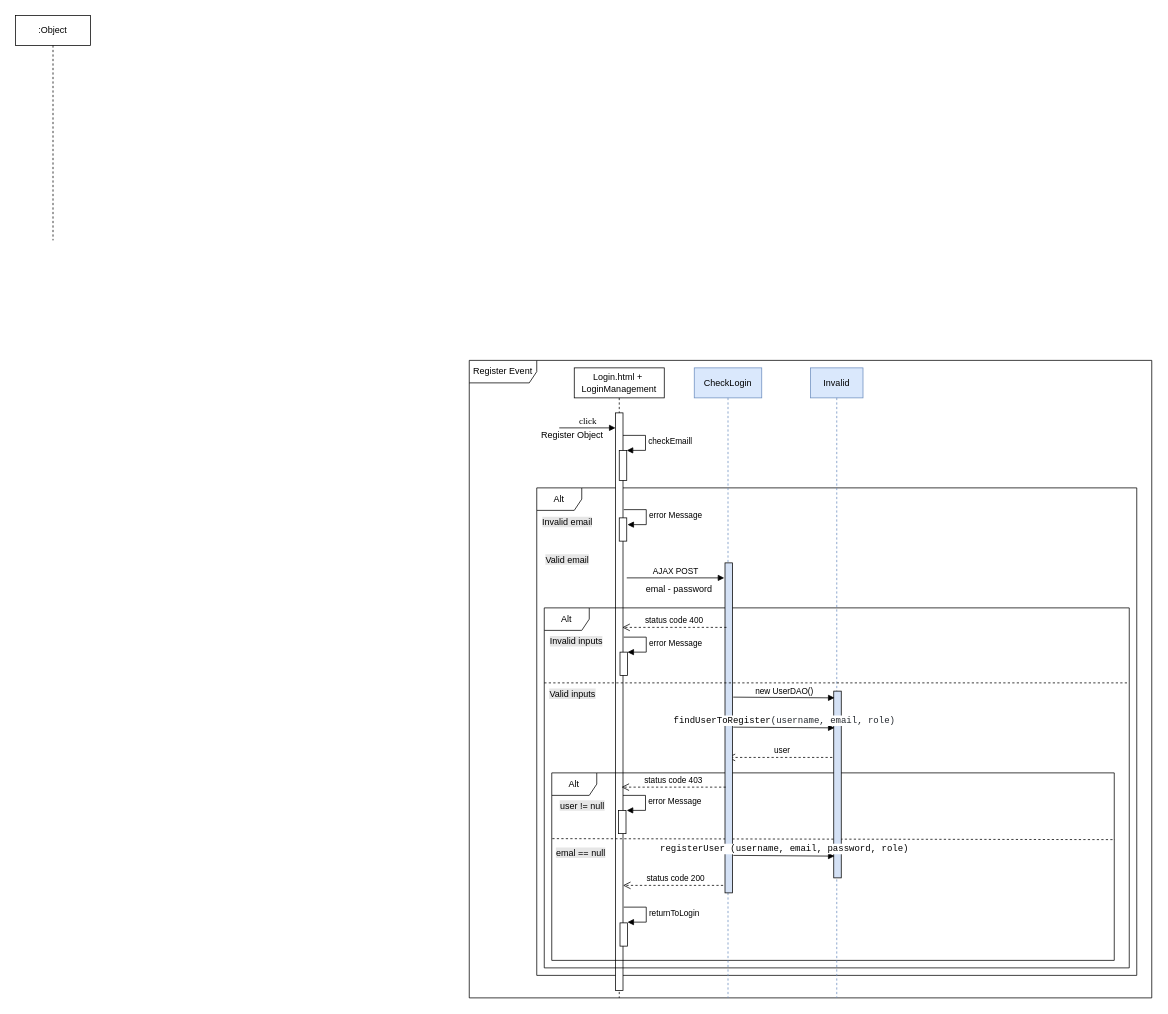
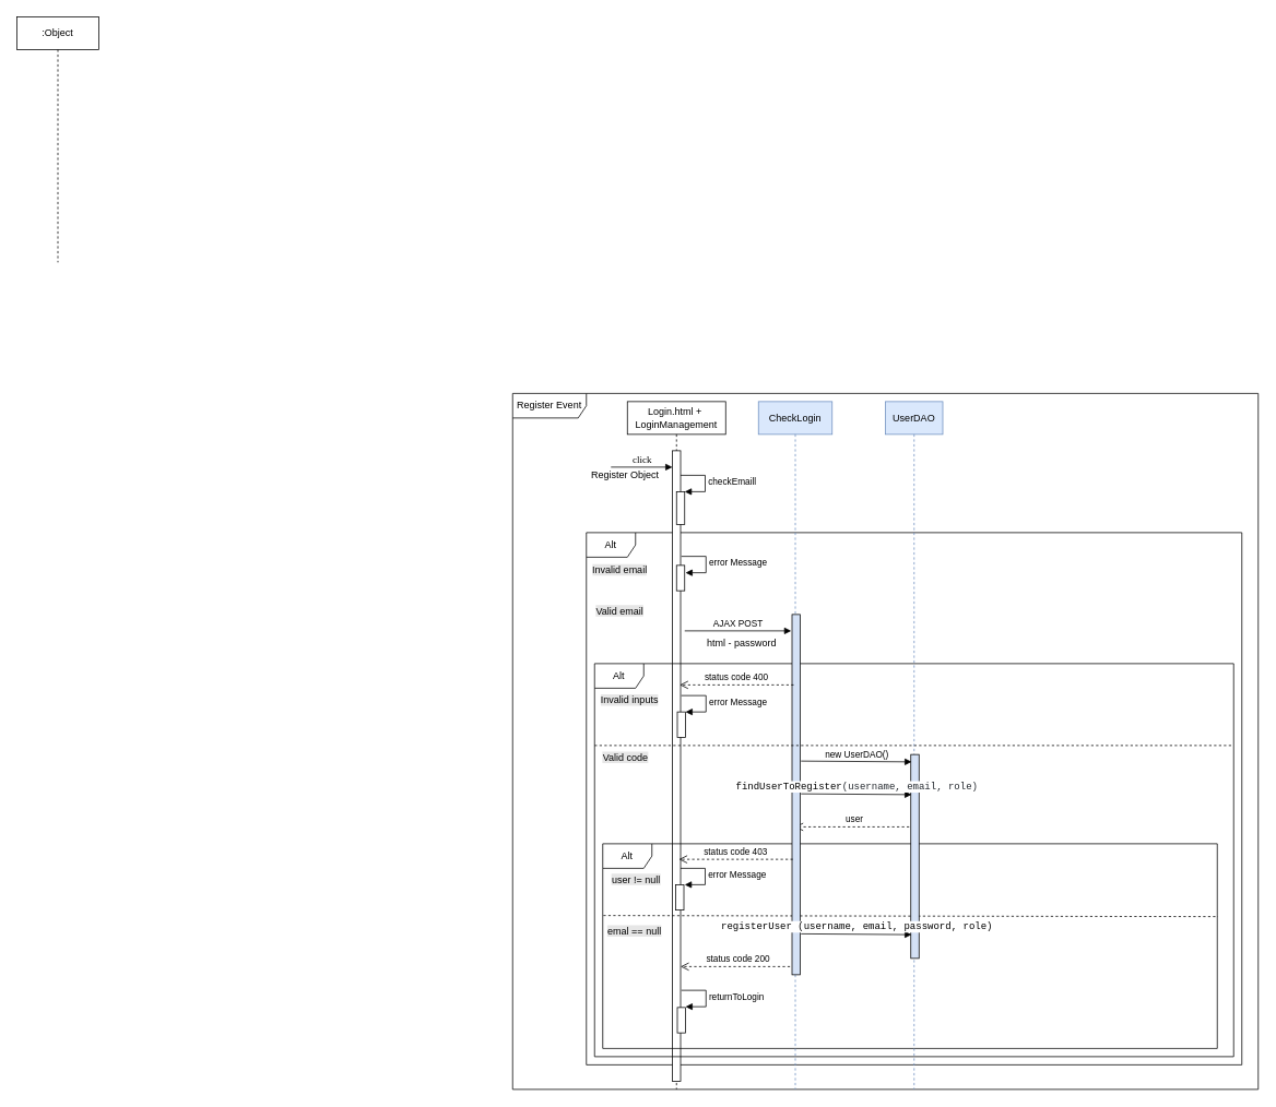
  <mxCell id="0" />
  <mxCell id="1" parent="0" />
  <mxCell id="2" value="Register Event" style="shape=umlFrame;whiteSpace=wrap;html=1;labelBackgroundColor=#FFFFFF;fillColor=#FFFFFF;width=90;height=30;" vertex="1" parent="1"><mxGeometry x="625" y="480" width="910" height="850" as="geometry" /></mxCell>
  <mxCell id="3" value="Login.html +&amp;nbsp;&lt;br&gt;LoginManagement" style="shape=umlLifeline;perimeter=lifelinePerimeter;whiteSpace=wrap;html=1;container=1;collapsible=0;recursiveResize=0;outlineConnect=0;" vertex="1" parent="1"><mxGeometry x="765" y="490" width="120" height="840" as="geometry" /></mxCell>
  <mxCell id="4" value="Alt" style="shape=umlFrame;whiteSpace=wrap;html=1;" vertex="1" parent="3"><mxGeometry x="-50" y="160" width="800" height="650" as="geometry" /></mxCell>
  <mxCell id="5" value="&lt;span style=&quot;color: rgba(0, 0, 0, 0); font-family: monospace; font-size: 0px; text-align: start;&quot;&gt;%3CmxGraphModel%3E%3Croot%3E%3CmxCell%20id%3D%220%22%2F%3E%3CmxCell%20id%3D%221%22%20parent%3D%220%22%2F%3E%3CmxCell%20id%3D%222%22%20value%3D%22%26lt%3Bspan%20style%3D%26quot%3Bbackground-color%3A%20rgb(230%2C%20230%2C%20230)%3B%26quot%3B%26gt%3BInvalid%20email%26lt%3B%2Fspan%26gt%3B%22%20style%3D%22text%3Bhtml%3D1%3BstrokeColor%3Dnone%3BfillColor%3Dnone%3Balign%3Dcenter%3BverticalAlign%3Dmiddle%3BwhiteSpace%3Dwrap%3Brounded%3D0%3B%22%20vertex%3D%221%22%20parent%3D%221%22%3E%3CmxGeometry%20x%3D%2246%22%20y%3D%22269%22%20width%3D%2270%22%20height%3D%2230%22%20as%3D%22geometry%22%2F%3E%3C%2FmxCell%3E%3C%2Froot%3E%3C%2FmxGraphModel%3E&lt;/span&gt;" style="html=1;points=[];perimeter=orthogonalPerimeter;" vertex="1" parent="3"><mxGeometry x="55" y="60" width="10" height="770" as="geometry" /></mxCell>
  <mxCell id="6" value="click" style="html=1;verticalAlign=bottom;endArrow=block;labelBackgroundColor=none;fontFamily=Verdana;fontSize=12;edgeStyle=elbowEdgeStyle;elbow=vertical;" parent="3" edge="1"><mxGeometry relative="1" as="geometry"><mxPoint x="-20" y="79.998" as="sourcePoint" /><mxPoint x="55" y="80.41" as="targetPoint" /></mxGeometry></mxCell>
  <mxCell id="7" value="" style="html=1;points=[];perimeter=orthogonalPerimeter;" vertex="1" parent="3"><mxGeometry x="60" y="110" width="10" height="40" as="geometry" /></mxCell>
  <mxCell id="8" value="checkEmaill" style="edgeStyle=orthogonalEdgeStyle;html=1;align=left;spacingLeft=2;endArrow=block;rounded=0;entryX=1;entryY=0;" edge="1" target="7" parent="3"><mxGeometry relative="1" as="geometry"><mxPoint x="65" y="90" as="sourcePoint" /><Array as="points"><mxPoint x="95" y="90" /><mxPoint x="95" y="110" /></Array></mxGeometry></mxCell>
  <mxCell id="9" value="&lt;span style=&quot;background-color: rgb(230, 230, 230);&quot;&gt;Invalid email&lt;/span&gt;" style="text;html=1;strokeColor=none;fillColor=none;align=center;verticalAlign=middle;whiteSpace=wrap;rounded=0;" vertex="1" parent="3"><mxGeometry x="-44" y="191" width="70" height="30" as="geometry" /></mxCell>
  <mxCell id="10" value="" style="html=1;points=[];perimeter=orthogonalPerimeter;" vertex="1" parent="3"><mxGeometry x="60" y="200" width="10" height="31" as="geometry" /></mxCell>
- <mxCell id="11" value="emal - password" style="text;html=1;strokeColor=none;fillColor=none;align=center;verticalAlign=middle;whiteSpace=wrap;rounded=0;labelBackgroundColor=#FFFFFF;" vertex="1" parent="3"><mxGeometry x="90" y="280" width="100" height="30" as="geometry" /></mxCell>
+ <mxCell id="11" value="html - password" style="text;html=1;strokeColor=none;fillColor=none;align=center;verticalAlign=middle;whiteSpace=wrap;rounded=0;labelBackgroundColor=#FFFFFF;" vertex="1" parent="3"><mxGeometry x="90" y="280" width="100" height="30" as="geometry" /></mxCell>
  <mxCell id="12" value="Alt" style="shape=umlFrame;whiteSpace=wrap;html=1;labelBackgroundColor=#FFFFFF;fillColor=#FFFFFF;" vertex="1" parent="3"><mxGeometry x="-40" y="320" width="780" height="480" as="geometry" /></mxCell>
  <mxCell id="13" value="&lt;span style=&quot;background-color: rgb(230, 230, 230);&quot;&gt;Invalid inputs&lt;/span&gt;" style="text;html=1;strokeColor=none;fillColor=none;align=center;verticalAlign=middle;whiteSpace=wrap;rounded=0;" vertex="1" parent="3"><mxGeometry x="-34" y="350" width="74" height="30" as="geometry" /></mxCell>
  <mxCell id="14" value="user" style="html=1;verticalAlign=bottom;endArrow=open;dashed=1;endSize=8;rounded=0;" edge="1" parent="3" target="21"><mxGeometry relative="1" as="geometry"><mxPoint x="350" y="519.41" as="sourcePoint" /><mxPoint x="270" y="519.41" as="targetPoint" /></mxGeometry></mxCell>
  <mxCell id="15" value="Alt" style="shape=umlFrame;whiteSpace=wrap;html=1;labelBackgroundColor=#FFFFFF;fillColor=#FFFFFF;" vertex="1" parent="3"><mxGeometry x="-30" y="540" width="750" height="250" as="geometry" /></mxCell>
  <mxCell id="16" value="&lt;span style=&quot;background-color: rgb(230, 230, 230);&quot;&gt;user != null&lt;/span&gt;" style="text;html=1;strokeColor=none;fillColor=none;align=center;verticalAlign=middle;whiteSpace=wrap;rounded=0;" vertex="1" parent="3"><mxGeometry x="-26" y="569" width="74" height="30" as="geometry" /></mxCell>
  <mxCell id="17" value="&lt;span style=&quot;background-color: rgb(230, 230, 230);&quot;&gt;emal == null&lt;/span&gt;" style="text;html=1;strokeColor=none;fillColor=none;align=center;verticalAlign=middle;whiteSpace=wrap;rounded=0;" vertex="1" parent="3"><mxGeometry x="-28" y="632" width="74" height="30" as="geometry" /></mxCell>
  <mxCell id="18" value="status code 200" style="html=1;verticalAlign=bottom;endArrow=open;dashed=1;endSize=8;rounded=0;" edge="1" parent="3" source="21"><mxGeometry relative="1" as="geometry"><mxPoint x="145" y="690" as="sourcePoint" /><mxPoint x="65" y="690" as="targetPoint" /></mxGeometry></mxCell>
  <mxCell id="19" value="" style="endArrow=none;dashed=1;html=1;rounded=0;exitX=0.001;exitY=0.213;exitDx=0;exitDy=0;exitPerimeter=0;" edge="1" parent="3"><mxGeometry width="50" height="50" relative="1" as="geometry"><mxPoint x="-29.25" y="627.68" as="sourcePoint" /><mxPoint x="721" y="629" as="targetPoint" /></mxGeometry></mxCell>
  <mxCell id="20" value=":Object" style="shape=umlLifeline;perimeter=lifelinePerimeter;whiteSpace=wrap;html=1;container=1;collapsible=0;recursiveResize=0;outlineConnect=0;" vertex="1" parent="1"><mxGeometry x="20" y="20" width="100" height="300" as="geometry" /></mxCell>
  <mxCell id="21" value="CheckLogin" style="shape=umlLifeline;perimeter=lifelinePerimeter;whiteSpace=wrap;html=1;container=1;collapsible=0;recursiveResize=0;outlineConnect=0;fillColor=#dae8fc;strokeColor=#6c8ebf;" vertex="1" parent="1"><mxGeometry x="925" y="490" width="90" height="840" as="geometry" /></mxCell>
  <mxCell id="22" value="&lt;span style=&quot;color: rgba(0, 0, 0, 0); font-family: monospace; font-size: 0px; text-align: start;&quot;&gt;%3CmxGraphModel%3E%3Croot%3E%3CmxCell%20id%3D%220%22%2F%3E%3CmxCell%20id%3D%221%22%20parent%3D%220%22%2F%3E%3CmxCell%20id%3D%222%22%20value%3D%22%26lt%3Bspan%20style%3D%26quot%3Bbackground-color%3A%20rgb(230%2C%20230%2C%20230)%3B%26quot%3B%26gt%3BInvalid%20email%26lt%3B%2Fspan%26gt%3B%22%20style%3D%22text%3Bhtml%3D1%3BstrokeColor%3Dnone%3BfillColor%3Dnone%3Balign%3Dcenter%3BverticalAlign%3Dmiddle%3BwhiteSpace%3Dwrap%3Brounded%3D0%3B%22%20vertex%3D%221%22%20parent%3D%221%22%3E%3CmxGeometry%20x%3D%2246%22%20y%3D%22269%22%20width%3D%2270%22%20height%3D%2230%22%20as%3D%22geometry%22%2F%3E%3C%2FmxCell%3E%3C%2Froot%3E%3C%2FmxGraphModel%3E&lt;/span&gt;" style="html=1;points=[];perimeter=orthogonalPerimeter;fillColor=#D4E1F5;" vertex="1" parent="21"><mxGeometry x="41" y="260" width="10" height="440" as="geometry" /></mxCell>
  <mxCell id="23" value="Register Object" style="text;html=1;align=center;verticalAlign=middle;resizable=0;points=[];autosize=1;strokeColor=none;fillColor=none;" vertex="1" parent="1"><mxGeometry x="712" y="570" width="100" height="20" as="geometry" /></mxCell>
  <mxCell id="24" value="error Message" style="edgeStyle=orthogonalEdgeStyle;html=1;align=left;spacingLeft=2;endArrow=block;rounded=0;entryX=1;entryY=0;" edge="1" parent="1"><mxGeometry relative="1" as="geometry"><mxPoint x="831" y="679" as="sourcePoint" /><Array as="points"><mxPoint x="861" y="679" /><mxPoint x="861" y="699" /></Array><mxPoint x="836" y="699" as="targetPoint" /></mxGeometry></mxCell>
  <mxCell id="25" value="&lt;span style=&quot;background-color: rgb(230, 230, 230);&quot;&gt;Valid email&lt;/span&gt;" style="text;html=1;strokeColor=none;fillColor=none;align=center;verticalAlign=middle;whiteSpace=wrap;rounded=0;" vertex="1" parent="1"><mxGeometry x="721" y="731" width="70" height="30" as="geometry" /></mxCell>
  <mxCell id="26" value="AJAX POST" style="html=1;verticalAlign=bottom;endArrow=block;rounded=0;" edge="1" parent="1"><mxGeometry width="80" relative="1" as="geometry"><mxPoint x="835" y="770" as="sourcePoint" /><mxPoint x="965" y="770" as="targetPoint" /></mxGeometry></mxCell>
- <mxCell id="27" value="Invalid" style="shape=umlLifeline;perimeter=lifelinePerimeter;whiteSpace=wrap;html=1;container=1;collapsible=0;recursiveResize=0;outlineConnect=0;fillColor=#dae8fc;strokeColor=#6c8ebf;" vertex="1" parent="1"><mxGeometry x="1080" y="490" width="70" height="840" as="geometry" /></mxCell>
+ <mxCell id="27" value="UserDAO" style="shape=umlLifeline;perimeter=lifelinePerimeter;whiteSpace=wrap;html=1;container=1;collapsible=0;recursiveResize=0;outlineConnect=0;fillColor=#dae8fc;strokeColor=#6c8ebf;" vertex="1" parent="1"><mxGeometry x="1080" y="490" width="70" height="840" as="geometry" /></mxCell>
  <mxCell id="28" value="&lt;span style=&quot;color: rgba(0, 0, 0, 0); font-family: monospace; font-size: 0px; text-align: start;&quot;&gt;%3CmxGraphModel%3E%3Croot%3E%3CmxCell%20id%3D%220%22%2F%3E%3CmxCell%20id%3D%221%22%20parent%3D%220%22%2F%3E%3CmxCell%20id%3D%222%22%20value%3D%22%26lt%3Bspan%20style%3D%26quot%3Bbackground-color%3A%20rgb(230%2C%20230%2C%20230)%3B%26quot%3B%26gt%3BInvalid%20email%26lt%3B%2Fspan%26gt%3B%22%20style%3D%22text%3Bhtml%3D1%3BstrokeColor%3Dnone%3BfillColor%3Dnone%3Balign%3Dcenter%3BverticalAlign%3Dmiddle%3BwhiteSpace%3Dwrap%3Brounded%3D0%3B%22%20vertex%3D%221%22%20parent%3D%221%22%3E%3CmxGeometry%20x%3D%2246%22%20y%3D%22269%22%20width%3D%2270%22%20height%3D%2230%22%20as%3D%22geometry%22%2F%3E%3C%2FmxCell%3E%3C%2Froot%3E%3C%2FmxGraphModel%3E&lt;/span&gt;" style="html=1;points=[];perimeter=orthogonalPerimeter;fillColor=#D4E1F5;" vertex="1" parent="27"><mxGeometry x="31" y="431" width="10" height="249" as="geometry" /></mxCell>
  <mxCell id="29" value="status code 400" style="html=1;verticalAlign=bottom;endArrow=open;dashed=1;endSize=8;rounded=0;" edge="1" parent="1"><mxGeometry relative="1" as="geometry"><mxPoint x="968" y="836" as="sourcePoint" /><mxPoint x="829" y="836" as="targetPoint" /></mxGeometry></mxCell>
  <mxCell id="30" value="error Message" style="edgeStyle=orthogonalEdgeStyle;html=1;align=left;spacingLeft=2;endArrow=block;rounded=0;entryX=1;entryY=0;" edge="1" parent="1"><mxGeometry relative="1" as="geometry"><mxPoint x="831" y="849" as="sourcePoint" /><Array as="points"><mxPoint x="861" y="849" /><mxPoint x="861" y="869" /></Array><mxPoint x="836" y="869" as="targetPoint" /></mxGeometry></mxCell>
  <mxCell id="31" value="" style="html=1;points=[];perimeter=orthogonalPerimeter;" vertex="1" parent="1"><mxGeometry x="826" y="869" width="10" height="31" as="geometry" /></mxCell>
- <mxCell id="32" value="&lt;span style=&quot;background-color: rgb(230, 230, 230);&quot;&gt;Valid inputs&lt;/span&gt;" style="text;html=1;strokeColor=none;fillColor=none;align=center;verticalAlign=middle;whiteSpace=wrap;rounded=0;" vertex="1" parent="1"><mxGeometry x="726" y="910" width="74" height="30" as="geometry" /></mxCell>
+ <mxCell id="32" value="&lt;span style=&quot;background-color: rgb(230, 230, 230);&quot;&gt;Valid code&lt;/span&gt;" style="text;html=1;strokeColor=none;fillColor=none;align=center;verticalAlign=middle;whiteSpace=wrap;rounded=0;" vertex="1" parent="1"><mxGeometry x="726" y="910" width="74" height="30" as="geometry" /></mxCell>
  <mxCell id="33" value="new UserDAO()" style="html=1;verticalAlign=bottom;endArrow=block;rounded=0;" edge="1" parent="1"><mxGeometry width="80" relative="1" as="geometry"><mxPoint x="977" y="929" as="sourcePoint" /><mxPoint x="1112" y="930" as="targetPoint" /></mxGeometry></mxCell>
  <mxCell id="34" value="&lt;span style=&quot;box-sizing: border-box; color: var(--color-prettylights-syntax-entity); font-family: ui-monospace, SFMono-Regular, &amp;quot;SF Mono&amp;quot;, Menlo, Consolas, &amp;quot;Liberation Mono&amp;quot;, monospace; font-size: 12px; text-align: start;&quot; class=&quot;pl-en&quot;&gt;findUserToRegister&lt;/span&gt;&lt;span style=&quot;color: rgb(36, 41, 47); font-family: ui-monospace, SFMono-Regular, &amp;quot;SF Mono&amp;quot;, Menlo, Consolas, &amp;quot;Liberation Mono&amp;quot;, monospace; font-size: 12px; text-align: start;&quot;&gt;(&lt;/span&gt;&lt;span style=&quot;box-sizing: border-box; color: rgb(36, 41, 47); font-family: ui-monospace, SFMono-Regular, &amp;quot;SF Mono&amp;quot;, Menlo, Consolas, &amp;quot;Liberation Mono&amp;quot;, monospace; font-size: 12px; text-align: start;&quot; class=&quot;pl-s1&quot;&gt;username&lt;/span&gt;&lt;span style=&quot;color: rgb(36, 41, 47); font-family: ui-monospace, SFMono-Regular, &amp;quot;SF Mono&amp;quot;, Menlo, Consolas, &amp;quot;Liberation Mono&amp;quot;, monospace; font-size: 12px; text-align: start;&quot;&gt;, &lt;/span&gt;&lt;span style=&quot;box-sizing: border-box; color: rgb(36, 41, 47); font-family: ui-monospace, SFMono-Regular, &amp;quot;SF Mono&amp;quot;, Menlo, Consolas, &amp;quot;Liberation Mono&amp;quot;, monospace; font-size: 12px; text-align: start;&quot; class=&quot;pl-s1&quot;&gt;email&lt;/span&gt;&lt;span style=&quot;color: rgb(36, 41, 47); font-family: ui-monospace, SFMono-Regular, &amp;quot;SF Mono&amp;quot;, Menlo, Consolas, &amp;quot;Liberation Mono&amp;quot;, monospace; font-size: 12px; text-align: start;&quot;&gt;, &lt;/span&gt;&lt;span style=&quot;box-sizing: border-box; color: rgb(36, 41, 47); font-family: ui-monospace, SFMono-Regular, &amp;quot;SF Mono&amp;quot;, Menlo, Consolas, &amp;quot;Liberation Mono&amp;quot;, monospace; font-size: 12px; text-align: start;&quot; class=&quot;pl-s1&quot;&gt;role&lt;/span&gt;&lt;span style=&quot;color: rgb(36, 41, 47); font-family: ui-monospace, SFMono-Regular, &amp;quot;SF Mono&amp;quot;, Menlo, Consolas, &amp;quot;Liberation Mono&amp;quot;, monospace; font-size: 12px; text-align: start;&quot;&gt;)&lt;/span&gt;" style="html=1;verticalAlign=bottom;endArrow=block;rounded=0;" edge="1" parent="1"><mxGeometry width="80" relative="1" as="geometry"><mxPoint x="977" y="969" as="sourcePoint" /><mxPoint x="1112" y="970" as="targetPoint" /></mxGeometry></mxCell>
  <mxCell id="35" value="" style="endArrow=none;dashed=1;html=1;rounded=0;exitX=0;exitY=0;exitDx=0;exitDy=0;" edge="1" parent="1"><mxGeometry width="50" height="50" relative="1" as="geometry"><mxPoint x="725" y="910" as="sourcePoint" /><mxPoint x="1505" y="910" as="targetPoint" /></mxGeometry></mxCell>
  <mxCell id="36" value="status code 403" style="html=1;verticalAlign=bottom;endArrow=open;dashed=1;endSize=8;rounded=0;" edge="1" parent="1"><mxGeometry relative="1" as="geometry"><mxPoint x="967" y="1049" as="sourcePoint" /><mxPoint x="828" y="1049" as="targetPoint" /></mxGeometry></mxCell>
  <mxCell id="37" value="error Message" style="edgeStyle=orthogonalEdgeStyle;html=1;align=left;spacingLeft=2;endArrow=block;rounded=0;entryX=1;entryY=0;" edge="1" parent="1"><mxGeometry relative="1" as="geometry"><mxPoint x="830" y="1060" as="sourcePoint" /><Array as="points"><mxPoint x="860" y="1060" /><mxPoint x="860" y="1080" /></Array><mxPoint x="835" y="1080" as="targetPoint" /></mxGeometry></mxCell>
  <mxCell id="38" value="" style="html=1;points=[];perimeter=orthogonalPerimeter;" vertex="1" parent="1"><mxGeometry x="824" y="1080" width="10" height="31" as="geometry" /></mxCell>
  <mxCell id="39" value="&lt;span style=&quot;font-family: ui-monospace, SFMono-Regular, &amp;quot;SF Mono&amp;quot;, Menlo, Consolas, &amp;quot;Liberation Mono&amp;quot;, monospace; font-size: 12px; text-align: start;&quot;&gt;registerUser (&lt;/span&gt;&lt;span style=&quot;box-sizing: border-box; font-family: ui-monospace, SFMono-Regular, &amp;quot;SF Mono&amp;quot;, Menlo, Consolas, &amp;quot;Liberation Mono&amp;quot;, monospace; font-size: 12px; text-align: start;&quot; class=&quot;pl-s1&quot;&gt;username&lt;/span&gt;&lt;span style=&quot;font-family: ui-monospace, SFMono-Regular, &amp;quot;SF Mono&amp;quot;, Menlo, Consolas, &amp;quot;Liberation Mono&amp;quot;, monospace; font-size: 12px; text-align: start;&quot;&gt;, &lt;/span&gt;&lt;span style=&quot;box-sizing: border-box; font-family: ui-monospace, SFMono-Regular, &amp;quot;SF Mono&amp;quot;, Menlo, Consolas, &amp;quot;Liberation Mono&amp;quot;, monospace; font-size: 12px; text-align: start;&quot; class=&quot;pl-s1&quot;&gt;email&lt;/span&gt;&lt;span style=&quot;font-family: ui-monospace, SFMono-Regular, &amp;quot;SF Mono&amp;quot;, Menlo, Consolas, &amp;quot;Liberation Mono&amp;quot;, monospace; font-size: 12px; text-align: start;&quot;&gt;, &lt;/span&gt;&lt;span style=&quot;box-sizing: border-box; font-family: ui-monospace, SFMono-Regular, &amp;quot;SF Mono&amp;quot;, Menlo, Consolas, &amp;quot;Liberation Mono&amp;quot;, monospace; font-size: 12px; text-align: start;&quot; class=&quot;pl-s1&quot;&gt;password&lt;/span&gt;&lt;span style=&quot;font-family: ui-monospace, SFMono-Regular, &amp;quot;SF Mono&amp;quot;, Menlo, Consolas, &amp;quot;Liberation Mono&amp;quot;, monospace; font-size: 12px; text-align: start;&quot;&gt;, &lt;/span&gt;&lt;span style=&quot;box-sizing: border-box; font-family: ui-monospace, SFMono-Regular, &amp;quot;SF Mono&amp;quot;, Menlo, Consolas, &amp;quot;Liberation Mono&amp;quot;, monospace; font-size: 12px; text-align: start;&quot; class=&quot;pl-s1&quot;&gt;role&lt;/span&gt;&lt;span style=&quot;font-family: ui-monospace, SFMono-Regular, &amp;quot;SF Mono&amp;quot;, Menlo, Consolas, &amp;quot;Liberation Mono&amp;quot;, monospace; font-size: 12px; text-align: start;&quot;&gt;)&lt;/span&gt;" style="html=1;verticalAlign=bottom;endArrow=block;rounded=0;" edge="1" parent="1"><mxGeometry width="80" relative="1" as="geometry"><mxPoint x="977" y="1140" as="sourcePoint" /><mxPoint x="1112" y="1141" as="targetPoint" /></mxGeometry></mxCell>
  <mxCell id="40" value="returnToLogin" style="edgeStyle=orthogonalEdgeStyle;html=1;align=left;spacingLeft=2;endArrow=block;rounded=0;entryX=1;entryY=0;" edge="1" parent="1"><mxGeometry relative="1" as="geometry"><mxPoint x="831" y="1209" as="sourcePoint" /><Array as="points"><mxPoint x="861" y="1209" /><mxPoint x="861" y="1229" /></Array><mxPoint x="836" y="1229" as="targetPoint" /></mxGeometry></mxCell>
  <mxCell id="41" value="" style="html=1;points=[];perimeter=orthogonalPerimeter;" vertex="1" parent="1"><mxGeometry x="826" y="1230" width="10" height="31" as="geometry" /></mxCell>
